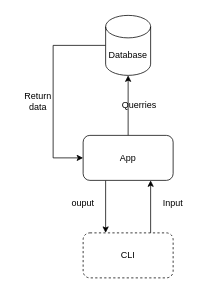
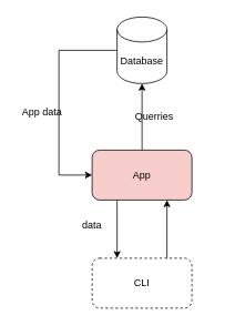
  <mxCell id="0" />
  <mxCell id="1" parent="0" />
  <mxCell id="2" style="edgeStyle=orthogonalEdgeStyle;rounded=0;orthogonalLoop=1;jettySize=auto;html=1;entryX=0;entryY=0.5;entryDx=0;entryDy=0;exitX=0;exitY=0.5;exitDx=0;exitDy=0;exitPerimeter=0;" edge="1" parent="1" source="3" target="6"><mxGeometry relative="1" as="geometry"><Array as="points"><mxPoint x="70" y="60" /><mxPoint x="70" y="210" /></Array></mxGeometry></mxCell>
  <mxCell id="3" value="Database" style="shape=cylinder3;whiteSpace=wrap;html=1;boundedLbl=1;backgroundOutline=1;size=15;" vertex="1" parent="1"><mxGeometry x="140" y="20" width="60" height="80" as="geometry" /></mxCell>
  <mxCell id="4" style="edgeStyle=orthogonalEdgeStyle;rounded=0;orthogonalLoop=1;jettySize=auto;html=1;" edge="1" parent="1" source="6" target="3"><mxGeometry relative="1" as="geometry"><Array as="points"><mxPoint x="170" y="140" /><mxPoint x="170" y="140" /></Array></mxGeometry></mxCell>
  <mxCell id="5" style="edgeStyle=orthogonalEdgeStyle;rounded=0;orthogonalLoop=1;jettySize=auto;html=1;exitX=0.25;exitY=1;exitDx=0;exitDy=0;entryX=0.25;entryY=0;entryDx=0;entryDy=0;" edge="1" parent="1" source="6" target="8"><mxGeometry relative="1" as="geometry" /></mxCell>
- <mxCell id="6" value="App" style="rounded=1;whiteSpace=wrap;html=1;" vertex="1" parent="1"><mxGeometry x="110" y="180" width="120" height="60" as="geometry" /></mxCell>
+ <mxCell id="6" value="App" style="rounded=1;whiteSpace=wrap;html=1;fillColor=#f8cecc;" vertex="1" parent="1"><mxGeometry x="110" y="180" width="120" height="60" as="geometry" /></mxCell>
  <mxCell id="7" style="edgeStyle=orthogonalEdgeStyle;rounded=0;orthogonalLoop=1;jettySize=auto;html=1;exitX=0.75;exitY=0;exitDx=0;exitDy=0;entryX=0.75;entryY=1;entryDx=0;entryDy=0;" edge="1" parent="1" source="8" target="6"><mxGeometry relative="1" as="geometry" /></mxCell>
  <mxCell id="8" value="CLI" style="rounded=1;whiteSpace=wrap;html=1;dashed=1;" vertex="1" parent="1"><mxGeometry x="110" y="310" width="120" height="60" as="geometry" /></mxCell>
- <mxCell id="9" value="Input" style="text;html=1;strokeColor=none;fillColor=none;align=center;verticalAlign=middle;whiteSpace=wrap;rounded=0;" vertex="1" parent="1"><mxGeometry x="200" y="255" width="60" height="30" as="geometry" /></mxCell>
- <mxCell id="10" value="ouput" style="text;html=1;strokeColor=none;fillColor=none;align=center;verticalAlign=middle;whiteSpace=wrap;rounded=0;" vertex="1" parent="1"><mxGeometry x="80" y="255" width="60" height="30" as="geometry" /></mxCell>
- <mxCell id="11" value="Return data" style="text;html=1;strokeColor=none;fillColor=none;align=center;verticalAlign=middle;whiteSpace=wrap;rounded=0;" vertex="1" parent="1"><mxGeometry x="20" y="120" width="60" height="30" as="geometry" /></mxCell>
+ <mxCell id="10" value="data" style="text;html=1;strokeColor=none;fillColor=none;align=center;verticalAlign=middle;whiteSpace=wrap;rounded=0;" vertex="1" parent="1"><mxGeometry x="80" y="255" width="60" height="30" as="geometry" /></mxCell>
+ <mxCell id="11" value="App data" style="text;html=1;strokeColor=none;fillColor=none;align=center;verticalAlign=middle;whiteSpace=wrap;rounded=0;" vertex="1" parent="1"><mxGeometry x="20" y="120" width="60" height="30" as="geometry" /></mxCell>
  <mxCell id="12" value="Querries" style="text;html=1;strokeColor=none;fillColor=none;align=center;verticalAlign=middle;whiteSpace=wrap;rounded=0;" vertex="1" parent="1"><mxGeometry x="155" y="125" width="60" height="30" as="geometry" /></mxCell>
